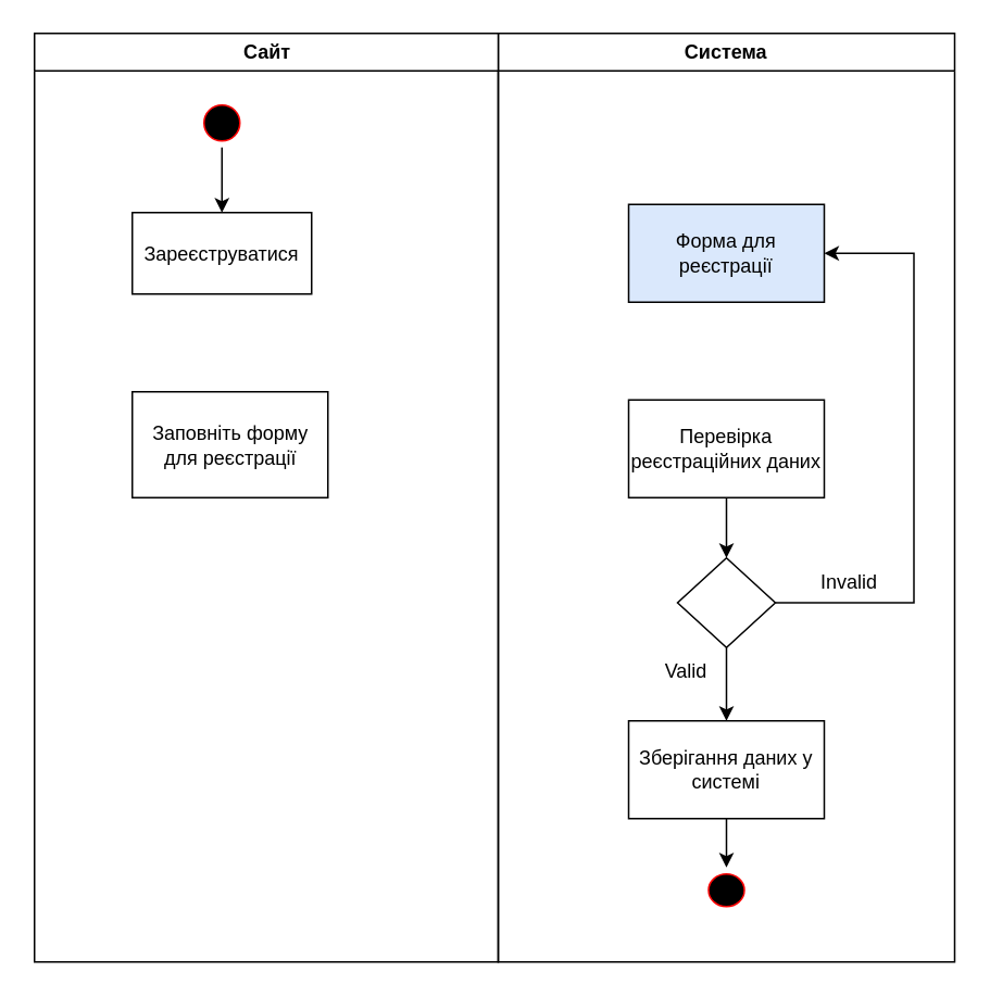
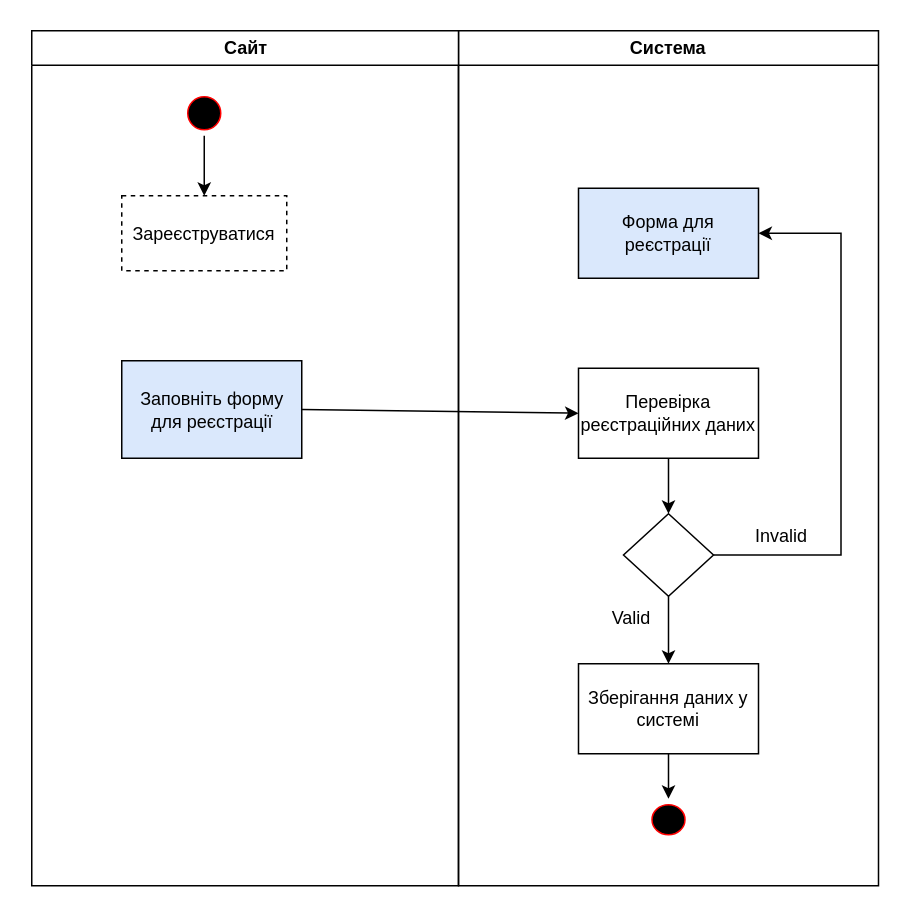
  <mxCell id="0" />
  <mxCell id="1" parent="0" />
  <mxCell id="2" value="Система" style="swimlane;whiteSpace=wrap;startSize=23;" parent="1" vertex="1"><mxGeometry x="305" y="20" width="280" height="570" as="geometry" /></mxCell>
  <mxCell id="3" value="Форма для реєстрації" style="whiteSpace=wrap;html=1;fillColor=#dae8fc;" vertex="1" parent="2"><mxGeometry x="80" y="105" width="120" height="60" as="geometry" /></mxCell>
  <mxCell id="4" value="Сайт" style="swimlane;whiteSpace=wrap" parent="2" vertex="1"><mxGeometry x="-284.5" width="284.5" height="570" as="geometry" /></mxCell>
  <mxCell id="5" value="" style="ellipse;shape=startState;fillColor=#000000;strokeColor=#ff0000;" parent="4" vertex="1"><mxGeometry x="100" y="40" width="30" height="30" as="geometry" /></mxCell>
- <mxCell id="6" value="Зареєструватися" style="" parent="4" vertex="1"><mxGeometry x="60" y="110" width="110" height="50" as="geometry" /></mxCell>
- <mxCell id="7" value="Заповніть форму для реєстрації" style="rounded=0;whiteSpace=wrap;html=1;" vertex="1" parent="4"><mxGeometry x="60" y="220" width="120" height="65" as="geometry" /></mxCell>
+ <mxCell id="6" value="Зареєструватися" style="dashed=1;" parent="4" vertex="1"><mxGeometry x="60" y="110" width="110" height="50" as="geometry" /></mxCell>
+ <mxCell id="7" value="Заповніть форму для реєстрації" style="rounded=0;whiteSpace=wrap;html=1;fillColor=#dae8fc;" vertex="1" parent="4"><mxGeometry x="60" y="220" width="120" height="65" as="geometry" /></mxCell>
  <mxCell id="8" value="" style="endArrow=classic;html=1;rounded=0;entryX=0.5;entryY=0;entryDx=0;entryDy=0;exitX=0.5;exitY=1;exitDx=0;exitDy=0;strokeColor=light-dark(#000000,#FF0B0B);" edge="1" parent="4" source="5" target="6"><mxGeometry width="50" height="50" relative="1" as="geometry"><mxPoint x="389.5" y="182" as="sourcePoint" /><mxPoint x="200.5" y="256" as="targetPoint" /></mxGeometry></mxCell>
  <mxCell id="9" value="" style="edgeStyle=orthogonalEdgeStyle;rounded=0;orthogonalLoop=1;jettySize=auto;html=1;strokeColor=light-dark(#000000,#FF0B0B);" edge="1" parent="2" source="10" target="14"><mxGeometry relative="1" as="geometry" /></mxCell>
  <mxCell id="10" value="Перевірка реєстраційних даних" style="rounded=0;whiteSpace=wrap;html=1;" vertex="1" parent="2"><mxGeometry x="80" y="225" width="120" height="60" as="geometry" /></mxCell>
+ <mxCell id="11" value="" style="endArrow=classic;html=1;rounded=0;entryX=0;entryY=0.5;entryDx=0;entryDy=0;exitX=1;exitY=0.5;exitDx=0;exitDy=0;strokeColor=light-dark(#000000,#FF0B0B);" edge="1" parent="2" source="7" target="10"><mxGeometry width="50" height="50" relative="1" as="geometry"><mxPoint x="115" y="192" as="sourcePoint" /><mxPoint x="-74" y="266" as="targetPoint" /></mxGeometry></mxCell>
  <mxCell id="12" value="" style="edgeStyle=orthogonalEdgeStyle;rounded=0;orthogonalLoop=1;jettySize=auto;html=1;strokeColor=light-dark(#000000,#FF0B0B);" edge="1" parent="2" source="14" target="17"><mxGeometry relative="1" as="geometry" /></mxCell>
  <mxCell id="13" style="edgeStyle=orthogonalEdgeStyle;rounded=0;orthogonalLoop=1;jettySize=auto;html=1;exitX=1;exitY=0.5;exitDx=0;exitDy=0;entryX=1;entryY=0.5;entryDx=0;entryDy=0;strokeColor=light-dark(#000000,#FF0B0B);" edge="1" parent="2" source="14" target="3"><mxGeometry relative="1" as="geometry"><Array as="points"><mxPoint x="255" y="350" /><mxPoint x="255" y="135" /></Array></mxGeometry></mxCell>
  <mxCell id="14" value="" style="rhombus;whiteSpace=wrap;html=1;rounded=0;" vertex="1" parent="2"><mxGeometry x="110" y="322" width="60" height="55" as="geometry" /></mxCell>
  <mxCell id="15" value="Valid" style="text;html=1;align=center;verticalAlign=middle;resizable=0;points=[];autosize=1;strokeColor=none;fillColor=none;" vertex="1" parent="2"><mxGeometry x="90" y="377" width="50" height="30" as="geometry" /></mxCell>
  <mxCell id="16" style="edgeStyle=orthogonalEdgeStyle;rounded=0;orthogonalLoop=1;jettySize=auto;html=1;exitX=0.5;exitY=1;exitDx=0;exitDy=0;entryX=0.5;entryY=0;entryDx=0;entryDy=0;strokeColor=light-dark(#000000,#FF0B0B);" edge="1" parent="2" source="17" target="19"><mxGeometry relative="1" as="geometry"><mxPoint x="145" y="512" as="targetPoint" /></mxGeometry></mxCell>
  <mxCell id="17" value="Зберігання даних у системі" style="whiteSpace=wrap;html=1;rounded=0;" vertex="1" parent="2"><mxGeometry x="80" y="422" width="120" height="60" as="geometry" /></mxCell>
  <mxCell id="18" value="Invalid" style="text;html=1;align=center;verticalAlign=middle;resizable=0;points=[];autosize=1;strokeColor=none;fillColor=none;" vertex="1" parent="2"><mxGeometry x="185" y="322" width="60" height="30" as="geometry" /></mxCell>
  <mxCell id="19" value="" style="ellipse;shape=startState;fillColor=light-dark(#000000,#FF0B0B);strokeColor=#ff0000;" vertex="1" parent="2"><mxGeometry x="125" y="512" width="30" height="28" as="geometry" /></mxCell>
